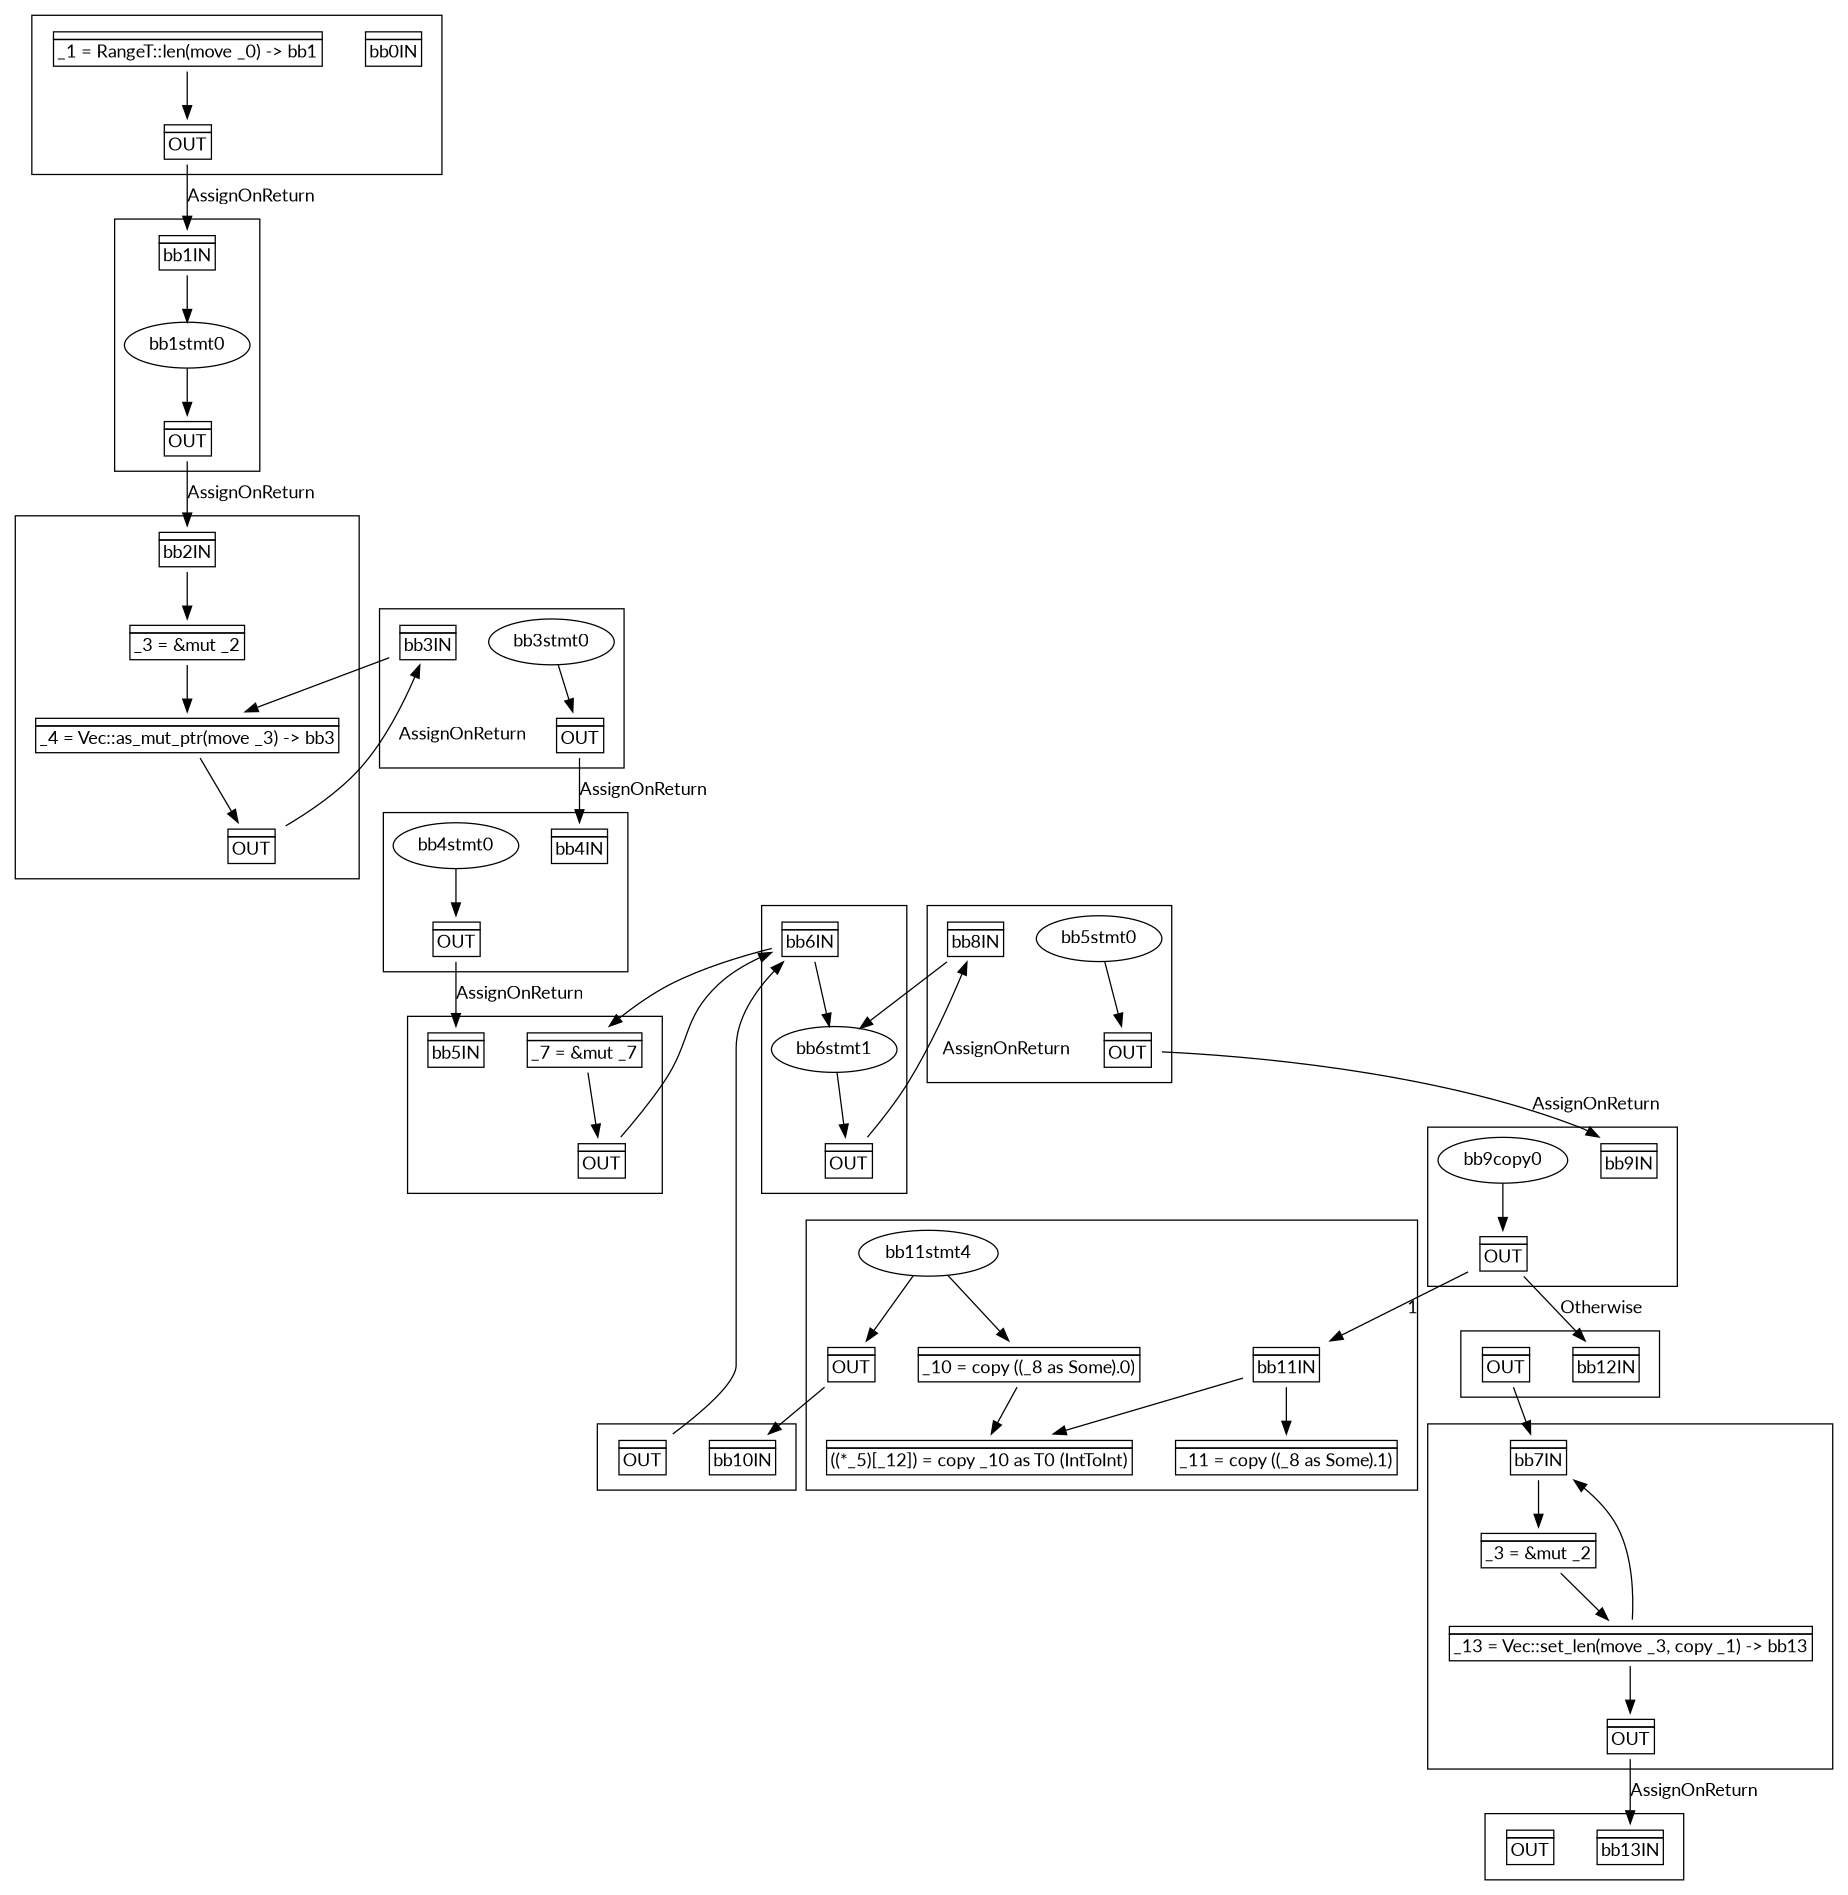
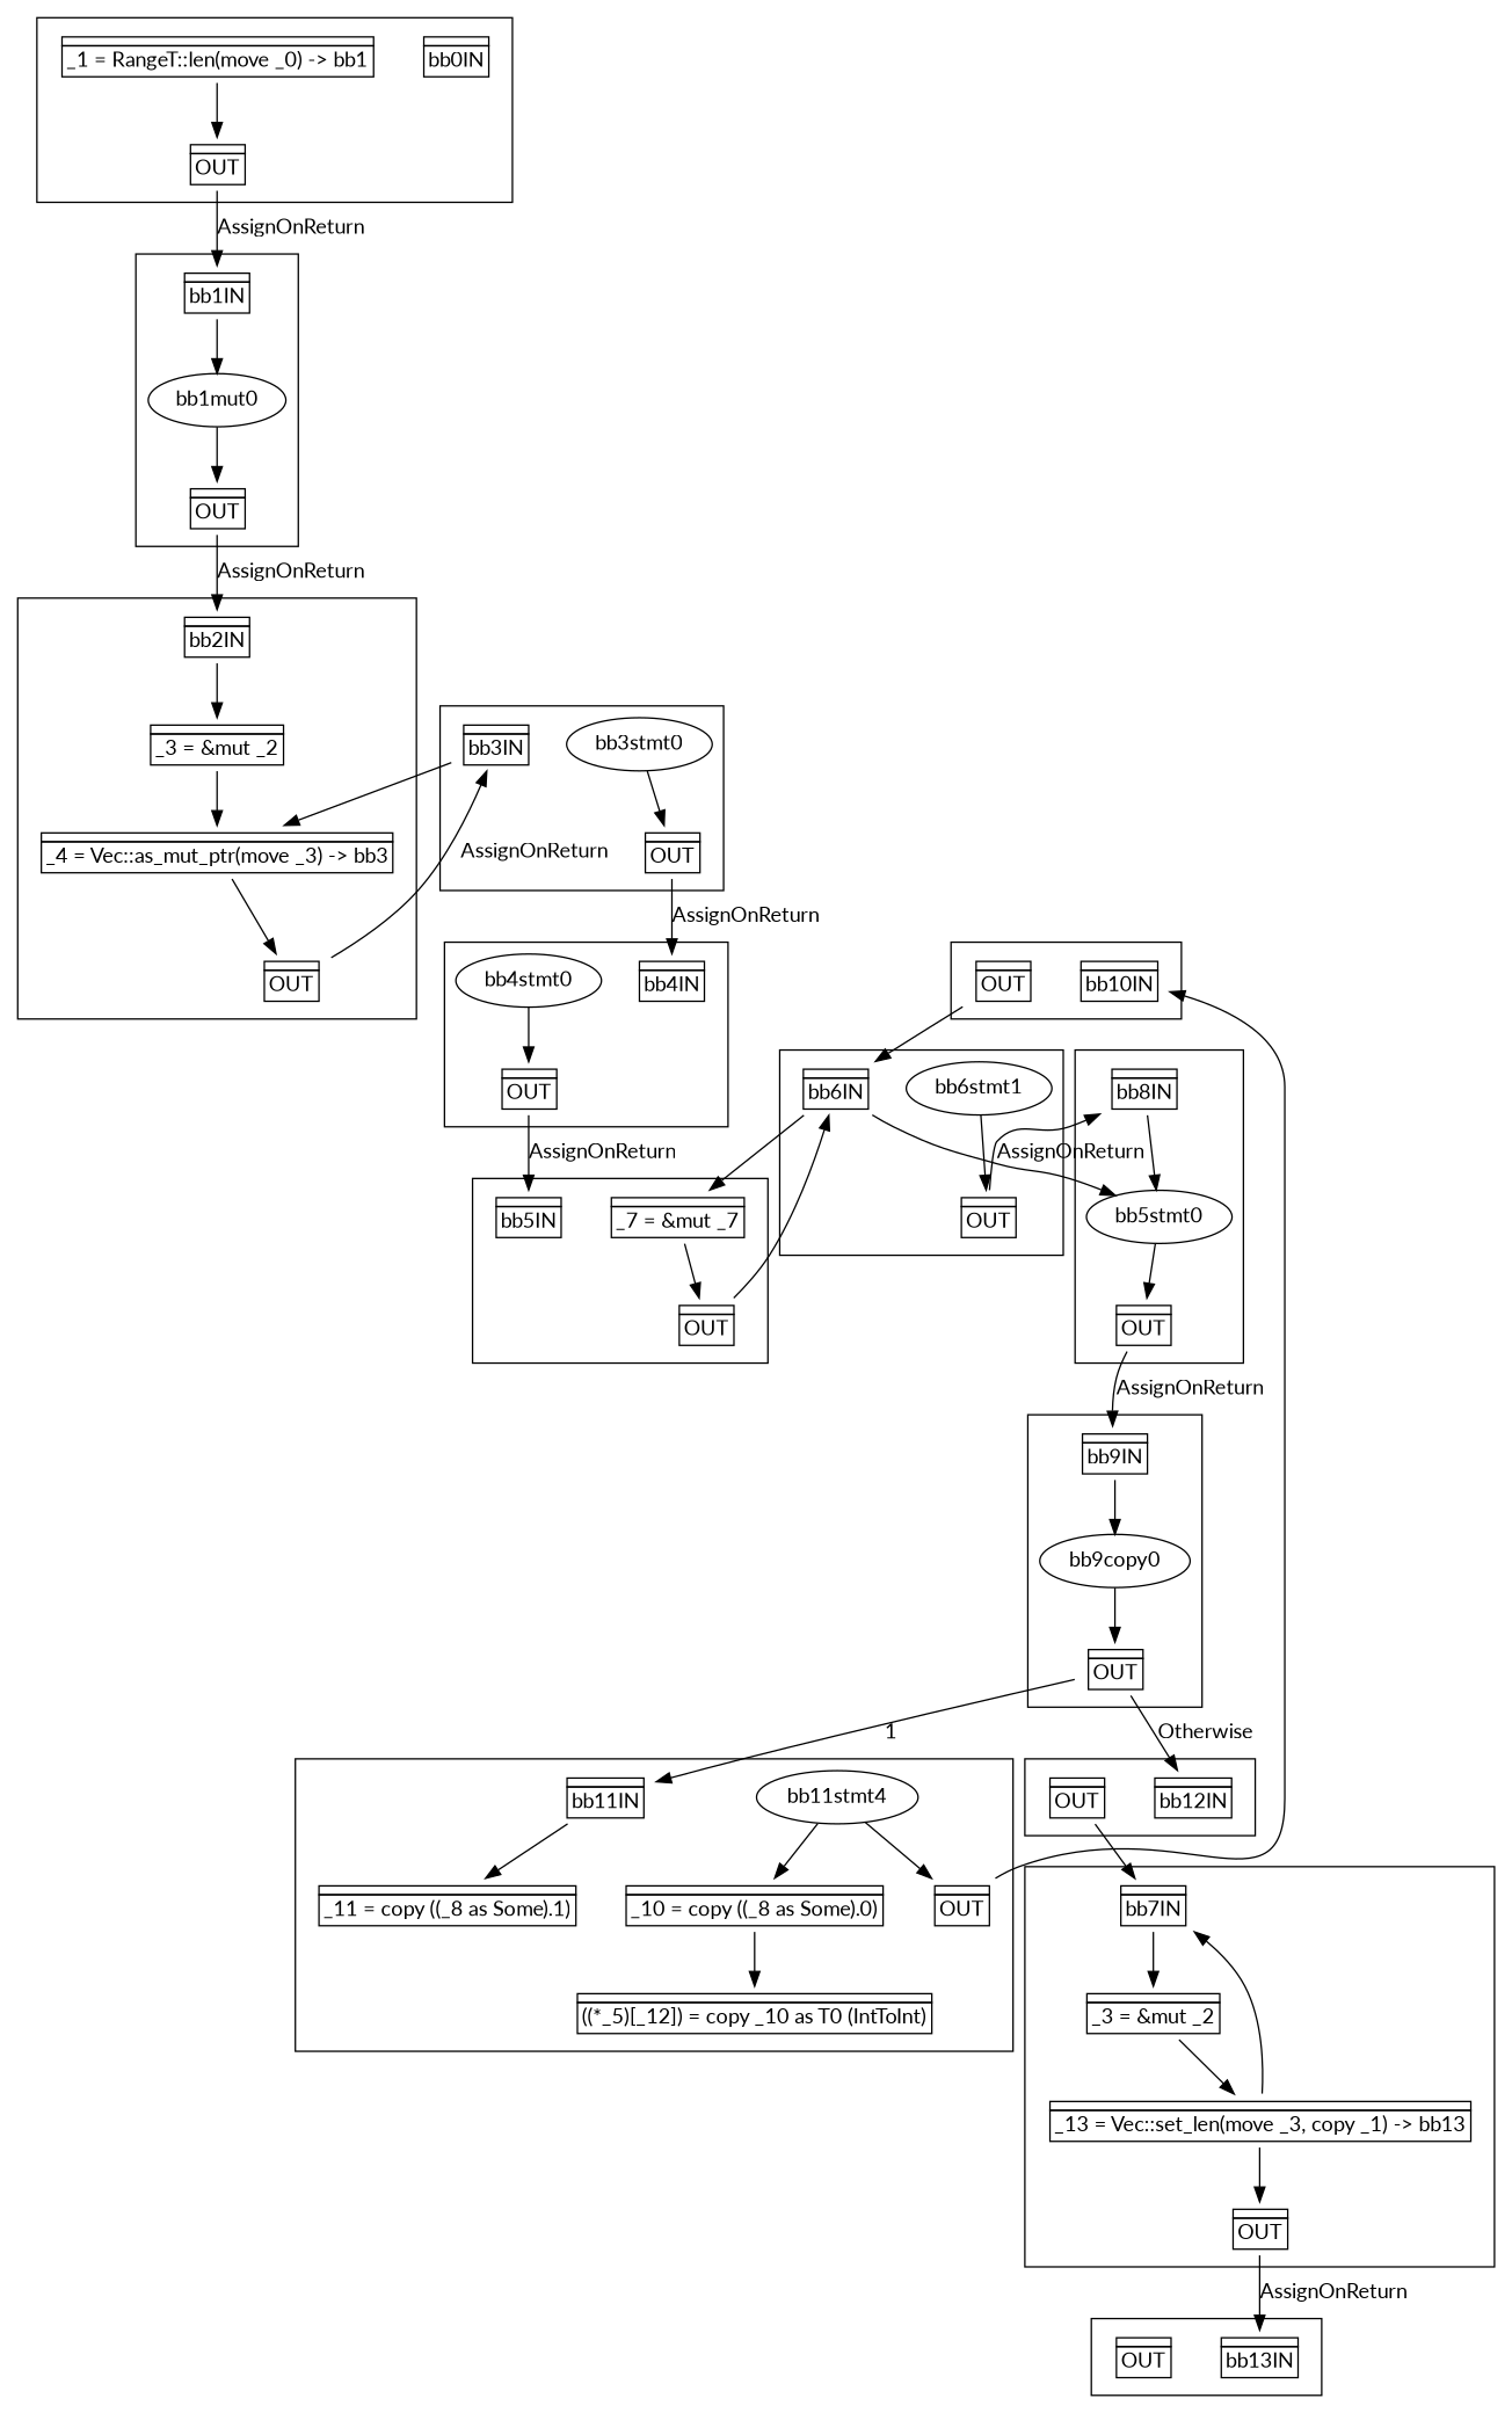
  digraph {
    fontname=Lato
    node [fontname=Lato shape=none]
    edge [fontname=Lato]
    n1 [label=<<table border="0" cellborder="1" cellspacing="0"><tr><td  align="center" colspan="1"></td></tr><tr><td align="left">bb3IN</td></tr></table>>]
    bb3stmt0 [shape=""]
    n3 [label=<<table border="0" cellborder="1" cellspacing="0"><tr><td  align="center" colspan="1"></td></tr><tr><td align="left">OUT</td></tr></table>>]
    n4 [label=<<table border="0" cellborder="1" cellspacing="0"><tr><td  align="center" colspan="1"></td></tr><tr><td align="left">bb0IN</td></tr></table>>]
    n5 [label=<<table border="0" cellborder="1" cellspacing="0"><tr><td  align="center" colspan="1"></td></tr><tr><td align="left">_1 = RangeT::len(move _0) -&gt; bb1</td></tr></table>>]
    n6 [label=<<table border="0" cellborder="1" cellspacing="0"><tr><td  align="center" colspan="1"></td></tr><tr><td align="left">OUT</td></tr></table>>]
    n7 [label=<<table border="0" cellborder="1" cellspacing="0"><tr><td  align="center" colspan="1"></td></tr><tr><td align="left">bb1IN</td></tr></table>>]
-   bb1stmt0 [shape=""]
+   bb1stmt0 [label=bb1mut0 shape=""]
    n9 [label=<<table border="0" cellborder="1" cellspacing="0"><tr><td  align="center" colspan="1"></td></tr><tr><td align="left">OUT</td></tr></table>>]
    n10 [label=<<table border="0" cellborder="1" cellspacing="0"><tr><td  align="center" colspan="1"></td></tr><tr><td align="left">bb2IN</td></tr></table>>]
    n11 [label=<<table border="0" cellborder="1" cellspacing="0"><tr><td  align="center" colspan="1"></td></tr><tr><td align="left">_3 = &amp;mut _2</td></tr></table>>]
    n12 [label=<<table border="0" cellborder="1" cellspacing="0"><tr><td  align="center" colspan="1"></td></tr><tr><td align="left">_4 = Vec::as_mut_ptr(move _3) -&gt; bb3</td></tr></table>>]
    n13 [label=<<table border="0" cellborder="1" cellspacing="0"><tr><td  align="center" colspan="1"></td></tr><tr><td align="left">OUT</td></tr></table>>]
    n14 [label=<<table border="0" cellborder="1" cellspacing="0"><tr><td  align="center" colspan="1"></td></tr><tr><td align="left">bb4IN</td></tr></table>>]
    bb4stmt0 [shape=""]
    n16 [label=<<table border="0" cellborder="1" cellspacing="0"><tr><td  align="center" colspan="1"></td></tr><tr><td align="left">OUT</td></tr></table>>]
    n17 [label=<<table border="0" cellborder="1" cellspacing="0"><tr><td  align="center" colspan="1"></td></tr><tr><td align="left">bb5IN</td></tr></table>>]
    n18 [label=<<table border="0" cellborder="1" cellspacing="0"><tr><td  align="center" colspan="1"></td></tr><tr><td align="left">_7 = &amp;mut _7</td></tr></table>>]
    n19 [label=<<table border="0" cellborder="1" cellspacing="0"><tr><td  align="center" colspan="1"></td></tr><tr><td align="left">OUT</td></tr></table>>]
    n20 [label=<<table border="0" cellborder="1" cellspacing="0"><tr><td  align="center" colspan="1"></td></tr><tr><td align="left">bb6IN</td></tr></table>>]
    n21 [label=bb6stmt1 shape=""]
    n22 [label=<<table border="0" cellborder="1" cellspacing="0"><tr><td  align="center" colspan="1"></td></tr><tr><td align="left">OUT</td></tr></table>>]
    n23 [label=<<table border="0" cellborder="1" cellspacing="0"><tr><td  align="center" colspan="1"></td></tr><tr><td align="left">bb7IN</td></tr></table>>]
    n24 [label=<<table border="0" cellborder="1" cellspacing="0"><tr><td  align="center" colspan="1"></td></tr><tr><td align="left">_3 = &amp;mut _2</td></tr></table>>]
    n25 [label=<<table border="0" cellborder="1" cellspacing="0"><tr><td  align="center" colspan="1"></td></tr><tr><td align="left">_13 = Vec::set_len(move _3, copy _1) -&gt; bb13</td></tr></table>>]
    n26 [label=<<table border="0" cellborder="1" cellspacing="0"><tr><td  align="center" colspan="1"></td></tr><tr><td align="left">OUT</td></tr></table>>]
    n27 [label=<<table border="0" cellborder="1" cellspacing="0"><tr><td  align="center" colspan="1"></td></tr><tr><td align="left">bb8IN</td></tr></table>>]
    n28 [label=bb5stmt0 shape=""]
    n29 [label=<<table border="0" cellborder="1" cellspacing="0"><tr><td  align="center" colspan="1"></td></tr><tr><td align="left">OUT</td></tr></table>>]
    n30 [label=<<table border="0" cellborder="1" cellspacing="0"><tr><td  align="center" colspan="1"></td></tr><tr><td align="left">bb9IN</td></tr></table>>]
    n31 [label=bb9copy0 shape=""]
    n32 [label=<<table border="0" cellborder="1" cellspacing="0"><tr><td  align="center" colspan="1"></td></tr><tr><td align="left">OUT</td></tr></table>>]
    n33 [label=<<table border="0" cellborder="1" cellspacing="0"><tr><td  align="center" colspan="1"></td></tr><tr><td align="left">bb10IN</td></tr></table>>]
    n34 [label=<<table border="0" cellborder="1" cellspacing="0"><tr><td  align="center" colspan="1"></td></tr><tr><td align="left">OUT</td></tr></table>>]
    n35 [label=<<table border="0" cellborder="1" cellspacing="0"><tr><td  align="center" colspan="1"></td></tr><tr><td align="left">bb11IN</td></tr></table>>]
    n36 [label=<<table border="0" cellborder="1" cellspacing="0"><tr><td  align="center" colspan="1"></td></tr><tr><td align="left">_10 = copy ((_8 as Some).0)</td></tr></table>>]
    n37 [label=<<table border="0" cellborder="1" cellspacing="0"><tr><td  align="center" colspan="1"></td></tr><tr><td align="left">_11 = copy ((_8 as Some).1)</td></tr></table>>]
    n38 [label=<<table border="0" cellborder="1" cellspacing="0"><tr><td  align="center" colspan="1"></td></tr><tr><td align="left">((*_5)[_12]) = copy _10 as T0 (IntToInt)</td></tr></table>>]
    n39 [label=<<table border="0" cellborder="1" cellspacing="0"><tr><td  align="center" colspan="1"></td></tr><tr><td align="left">OUT</td></tr></table>>]
    bb11stmt4 [shape=""]
    n41 [label=<<table border="0" cellborder="1" cellspacing="0"><tr><td  align="center" colspan="1"></td></tr><tr><td align="left">bb12IN</td></tr></table>>]
    n42 [label=<<table border="0" cellborder="1" cellspacing="0"><tr><td  align="center" colspan="1"></td></tr><tr><td align="left">OUT</td></tr></table>>]
    n43 [label=<<table border="0" cellborder="1" cellspacing="0"><tr><td  align="center" colspan="1"></td></tr><tr><td align="left">bb13IN</td></tr></table>>]
    n44 [label=<<table border="0" cellborder="1" cellspacing="0"><tr><td  align="center" colspan="1"></td></tr><tr><td align="left">OUT</td></tr></table>>]
    subgraph cluster_1 {
      n1
      bb3stmt0
      n3
    }
    subgraph cluster_2 {
      n4
      n5
      n6
    }
    subgraph cluster_3 {
      n7
      bb1stmt0
      n9
    }
    subgraph cluster_4 {
      n10
      n11
      n12
      n13
    }
    subgraph cluster_5 {
      n14
      bb4stmt0
      n16
    }
    subgraph cluster_6 {
      n17
      n18
      n19
    }
    subgraph cluster_7 {
      n20
      n21
      n22
    }
    subgraph cluster_8 {
      n23
      n24
      n25
      n26
    }
    subgraph cluster_9 {
      n27
      n28
      n29
    }
    subgraph cluster_10 {
      n30
      n31
      n32
    }
    subgraph cluster_11 {
      n33
      n34
    }
    subgraph cluster_12 {
      n35
      n36
      n37
      n38
      n39
      bb11stmt4
    }
    subgraph cluster_13 {
      n41
      n42
    }
    subgraph cluster_14 {
      n43
      n44
    }
    n1 -> n12
    bb3stmt0 -> n3
    n3 -> n14 [label=AssignOnReturn]
    n5 -> n6
    n6 -> n7 [label=AssignOnReturn]
    n7 -> bb1stmt0
    bb1stmt0 -> n9
    n9 -> n10 [label=AssignOnReturn]
    n10 -> n11
    n11 -> n12
    n12 -> n13
    n13 -> n1 [label=AssignOnReturn]
    bb4stmt0 -> n16
    n16 -> n17 [label=AssignOnReturn]
    n18 -> n19
    n19 -> n20
    n20 -> n18
-   n20 -> n21
+   n20 -> n28
    n21 -> n22
    n22 -> n27 [label=AssignOnReturn]
    n23 -> n24
    n24 -> n25
    n25 -> n23
    n25 -> n26
    n26 -> n43 [label=AssignOnReturn]
-   n27 -> n21
+   n27 -> n28
    n28 -> n29
    n29 -> n30 [label=AssignOnReturn]
+   n30 -> n31
    n31 -> n32
    n32 -> n35 [label=1]
    n32 -> n41 [label=Otherwise]
    n34 -> n20
    n35 -> n37
-   n35 -> n38
    n36 -> n38
    n39 -> n33
    bb11stmt4 -> n36
    bb11stmt4 -> n39
    n42 -> n23
  }
